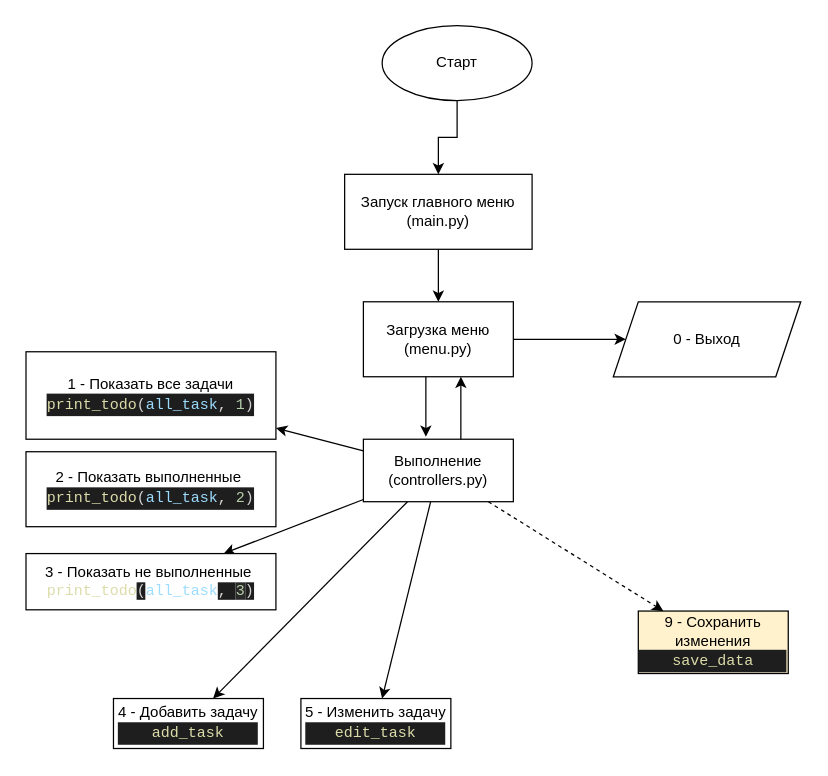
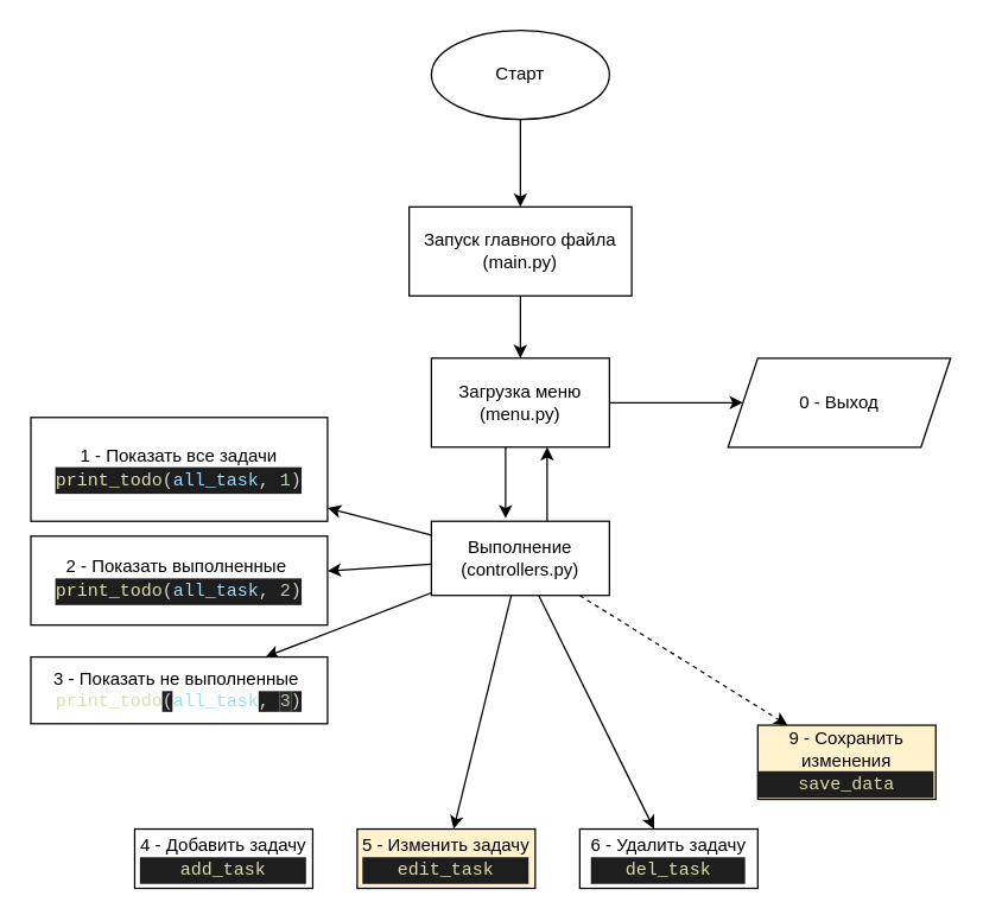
  <mxCell id="0" />
  <mxCell id="1" parent="0" />
  <mxCell id="2" value="" style="edgeStyle=orthogonalEdgeStyle;rounded=0;orthogonalLoop=1;jettySize=auto;html=1;" edge="1" parent="1" source="3" target="22"><mxGeometry relative="1" as="geometry" /></mxCell>
- <mxCell id="3" value="Старт" style="ellipse;whiteSpace=wrap;html=1;" parent="1" vertex="1"><mxGeometry x="305" y="20" width="120" height="60" as="geometry" /></mxCell>
+ <mxCell id="3" value="Старт" style="ellipse;whiteSpace=wrap;html=1;" parent="1" vertex="1"><mxGeometry x="290" y="20" width="120" height="60" as="geometry" /></mxCell>
  <mxCell id="4" value="" style="edgeStyle=none;html=1;" parent="1" source="12" target="13" edge="1"><mxGeometry relative="1" as="geometry" /></mxCell>
+ <mxCell id="5" value="" style="edgeStyle=none;html=1;" parent="1" source="12" target="14" edge="1"><mxGeometry relative="1" as="geometry" /></mxCell>
  <mxCell id="6" value="" style="edgeStyle=none;html=1;" parent="1" source="12" target="15" edge="1"><mxGeometry relative="1" as="geometry" /></mxCell>
- <mxCell id="7" value="" style="edgeStyle=none;html=1;" parent="1" source="12" target="16" edge="1"><mxGeometry relative="1" as="geometry" /></mxCell>
  <mxCell id="8" value="" style="edgeStyle=none;html=1;" parent="1" source="12" target="17" edge="1"><mxGeometry relative="1" as="geometry" /></mxCell>
+ <mxCell id="9" value="" style="edgeStyle=none;html=1;" parent="1" source="12" target="18" edge="1"><mxGeometry relative="1" as="geometry" /></mxCell>
  <mxCell id="10" value="" style="edgeStyle=none;html=1;dashed=1;" parent="1" source="12" target="19" edge="1"><mxGeometry relative="1" as="geometry" /></mxCell>
  <mxCell id="11" value="" style="edgeStyle=none;html=1;exitX=1;exitY=0.5;exitDx=0;exitDy=0;" parent="1" source="23" target="20" edge="1"><mxGeometry relative="1" as="geometry" /></mxCell>
  <mxCell id="12" value="Выполнение&lt;br&gt;(controllers.py)" style="whiteSpace=wrap;html=1;" parent="1" vertex="1"><mxGeometry x="290" y="351" width="120" height="50" as="geometry" /></mxCell>
  <mxCell id="13" value="1 - Показать все задачи&lt;br&gt;&lt;div style=&quot;background-color: rgb(30 , 30 , 30) ; font-family: &amp;#34;menlo&amp;#34; , &amp;#34;monaco&amp;#34; , &amp;#34;courier new&amp;#34; , monospace ; line-height: 18px&quot;&gt;&lt;span style=&quot;color: rgb(212 , 212 , 212)&quot;&gt;&lt;span style=&quot;color: rgb(220 , 220 , 170)&quot;&gt;print_todo&lt;/span&gt;(&lt;span style=&quot;color: rgb(156 , 220 , 254)&quot;&gt;all_task&lt;/span&gt;,&amp;nbsp;&lt;/span&gt;&lt;font color=&quot;#b5cea8&quot;&gt;1&lt;/font&gt;&lt;font color=&quot;#d4d4d4&quot;&gt;)&lt;/font&gt;&lt;br&gt;&lt;/div&gt;" style="whiteSpace=wrap;html=1;" parent="1" vertex="1"><mxGeometry x="20" y="281" width="200" height="70" as="geometry" /></mxCell>
  <mxCell id="14" value="2 - Показать выполненные&amp;nbsp;&lt;br&gt;&lt;div style=&quot;color: rgb(212 , 212 , 212) ; background-color: rgb(30 , 30 , 30) ; font-family: &amp;#34;menlo&amp;#34; , &amp;#34;monaco&amp;#34; , &amp;#34;courier new&amp;#34; , monospace ; line-height: 18px&quot;&gt;&lt;span style=&quot;color: #dcdcaa&quot;&gt;print_todo&lt;/span&gt;(&lt;span style=&quot;color: #9cdcfe&quot;&gt;all_task&lt;/span&gt;, &lt;span style=&quot;color: #b5cea8&quot;&gt;2&lt;/span&gt;)&lt;/div&gt;" style="whiteSpace=wrap;html=1;" parent="1" vertex="1"><mxGeometry x="20" y="361" width="200" height="60" as="geometry" /></mxCell>
  <mxCell id="15" value="3 - Показать не выполненные&amp;nbsp;&lt;br&gt;&lt;span style=&quot;font-family: &amp;#34;menlo&amp;#34; , &amp;#34;monaco&amp;#34; , &amp;#34;courier new&amp;#34; , monospace ; color: rgb(220 , 220 , 170)&quot;&gt;print_todo&lt;/span&gt;&lt;span style=&quot;color: rgb(212 , 212 , 212) ; font-family: &amp;#34;menlo&amp;#34; , &amp;#34;monaco&amp;#34; , &amp;#34;courier new&amp;#34; , monospace ; background-color: rgb(30 , 30 , 30)&quot;&gt;(&lt;/span&gt;&lt;span style=&quot;font-family: &amp;#34;menlo&amp;#34; , &amp;#34;monaco&amp;#34; , &amp;#34;courier new&amp;#34; , monospace ; color: rgb(156 , 220 , 254)&quot;&gt;all_task&lt;/span&gt;&lt;span style=&quot;color: rgb(212 , 212 , 212) ; font-family: &amp;#34;menlo&amp;#34; , &amp;#34;monaco&amp;#34; , &amp;#34;courier new&amp;#34; , monospace ; background-color: rgb(30 , 30 , 30)&quot;&gt;,&amp;nbsp;&lt;/span&gt;&lt;span style=&quot;font-family: &amp;#34;menlo&amp;#34; , &amp;#34;monaco&amp;#34; , &amp;#34;courier new&amp;#34; , monospace ; background-color: rgb(42 , 42 , 42)&quot;&gt;&lt;font color=&quot;#b5cea8&quot;&gt;3&lt;/font&gt;&lt;/span&gt;&lt;span style=&quot;color: rgb(212 , 212 , 212) ; font-family: &amp;#34;menlo&amp;#34; , &amp;#34;monaco&amp;#34; , &amp;#34;courier new&amp;#34; , monospace ; background-color: rgb(30 , 30 , 30)&quot;&gt;)&lt;/span&gt;" style="whiteSpace=wrap;html=1;" parent="1" vertex="1"><mxGeometry x="20" y="442.5" width="200" height="45" as="geometry" /></mxCell>
  <mxCell id="16" value="4 - Добавить задачу&lt;br&gt;&lt;div style=&quot;color: rgb(212 , 212 , 212) ; background-color: rgb(30 , 30 , 30) ; font-family: &amp;#34;menlo&amp;#34; , &amp;#34;monaco&amp;#34; , &amp;#34;courier new&amp;#34; , monospace ; line-height: 18px&quot;&gt;&lt;span style=&quot;color: #dcdcaa&quot;&gt;add_task&lt;/span&gt;&lt;/div&gt;" style="whiteSpace=wrap;html=1;" parent="1" vertex="1"><mxGeometry x="90" y="558.5" width="120" height="40" as="geometry" /></mxCell>
- <mxCell id="17" value="5 - Изменить задачу&lt;br&gt;&lt;div style=&quot;color: rgb(212 , 212 , 212) ; background-color: rgb(30 , 30 , 30) ; font-family: &amp;#34;menlo&amp;#34; , &amp;#34;monaco&amp;#34; , &amp;#34;courier new&amp;#34; , monospace ; line-height: 18px&quot;&gt;&lt;span style=&quot;color: #dcdcaa&quot;&gt;edit_task&lt;/span&gt;&lt;/div&gt;" style="whiteSpace=wrap;html=1;" parent="1" vertex="1"><mxGeometry x="240" y="558.5" width="120" height="40" as="geometry" /></mxCell>
+ <mxCell id="17" value="5 - Изменить задачу&lt;br&gt;&lt;div style=&quot;color: rgb(212 , 212 , 212) ; background-color: rgb(30 , 30 , 30) ; font-family: &amp;#34;menlo&amp;#34; , &amp;#34;monaco&amp;#34; , &amp;#34;courier new&amp;#34; , monospace ; line-height: 18px&quot;&gt;&lt;span style=&quot;color: #dcdcaa&quot;&gt;edit_task&lt;/span&gt;&lt;/div&gt;" style="whiteSpace=wrap;html=1;fillColor=#fff2cc;" parent="1" vertex="1"><mxGeometry x="240" y="558.5" width="120" height="40" as="geometry" /></mxCell>
+ <mxCell id="18" value="6 - Удалить задачу&lt;br&gt;&lt;div style=&quot;color: rgb(212 , 212 , 212) ; background-color: rgb(30 , 30 , 30) ; font-family: &amp;#34;menlo&amp;#34; , &amp;#34;monaco&amp;#34; , &amp;#34;courier new&amp;#34; , monospace ; line-height: 18px&quot;&gt;&lt;span style=&quot;color: #dcdcaa&quot;&gt;del_task&lt;/span&gt;&lt;/div&gt;" style="whiteSpace=wrap;html=1;" parent="1" vertex="1"><mxGeometry x="390" y="558.5" width="120" height="40" as="geometry" /></mxCell>
  <mxCell id="19" value="9 - Сохранить изменения&lt;br&gt;&lt;div style=&quot;color: rgb(212 , 212 , 212) ; background-color: rgb(30 , 30 , 30) ; font-family: &amp;#34;menlo&amp;#34; , &amp;#34;monaco&amp;#34; , &amp;#34;courier new&amp;#34; , monospace ; line-height: 18px&quot;&gt;&lt;span style=&quot;color: #dcdcaa&quot;&gt;save_data&lt;/span&gt;&lt;/div&gt;" style="whiteSpace=wrap;html=1;fillColor=#fff2cc;" parent="1" vertex="1"><mxGeometry x="510" y="488.5" width="120" height="50" as="geometry" /></mxCell>
  <mxCell id="20" value="0 - Выход" style="shape=parallelogram;perimeter=parallelogramPerimeter;whiteSpace=wrap;html=1;fixedSize=1;" parent="1" vertex="1"><mxGeometry x="490" y="241" width="150" height="60" as="geometry" /></mxCell>
  <mxCell id="21" value="" style="edgeStyle=orthogonalEdgeStyle;rounded=0;orthogonalLoop=1;jettySize=auto;html=1;" edge="1" parent="1" source="22" target="23"><mxGeometry relative="1" as="geometry" /></mxCell>
- <mxCell id="22" value="Запуск главного меню&lt;br&gt;(main.py)" style="whiteSpace=wrap;html=1;" vertex="1" parent="1"><mxGeometry x="275" y="139" width="150" height="60" as="geometry" /></mxCell>
+ <mxCell id="22" value="Запуск главного файла&lt;br&gt;(main.py)" style="whiteSpace=wrap;html=1;" vertex="1" parent="1"><mxGeometry x="275" y="139" width="150" height="60" as="geometry" /></mxCell>
  <mxCell id="23" value="Загрузка меню&lt;br&gt;(menu.py)" style="whiteSpace=wrap;html=1;" vertex="1" parent="1"><mxGeometry x="290" y="241" width="120" height="60" as="geometry" /></mxCell>
  <mxCell id="24" value="" style="endArrow=classic;html=1;rounded=0;" edge="1" parent="1"><mxGeometry width="50" height="50" relative="1" as="geometry"><mxPoint x="340" y="301" as="sourcePoint" /><mxPoint x="340" y="349" as="targetPoint" /></mxGeometry></mxCell>
  <mxCell id="25" value="" style="endArrow=classic;html=1;rounded=0;exitX=0.75;exitY=0;exitDx=0;exitDy=0;entryX=0.75;entryY=1;entryDx=0;entryDy=0;" edge="1" parent="1"><mxGeometry width="50" height="50" relative="1" as="geometry"><mxPoint x="368" y="351" as="sourcePoint" /><mxPoint x="368" y="301" as="targetPoint" /></mxGeometry></mxCell>
